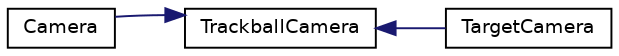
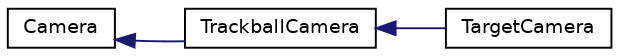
  digraph {
    fontname="DejaVu Sans"
    rankdir=LR
    node [color=black fillcolor=white fontname="DejaVu Sans" fontsize=10 shape=record style=filled]
    edge [color=midnightblue dir=back fontname="DejaVu Sans" fontsize=10 labelfontname=Helvetica labelfontsize=10 style=solid]
    n1 [height=0.2 label=Camera width=0.4]
    n2 [height=0.2 label=TrackballCamera width=0.4]
    n3 [height=0.2 label=TargetCamera width=0.4]
-   n2 -> n1
+   n1 -> n2
    n2 -> n3
  }
